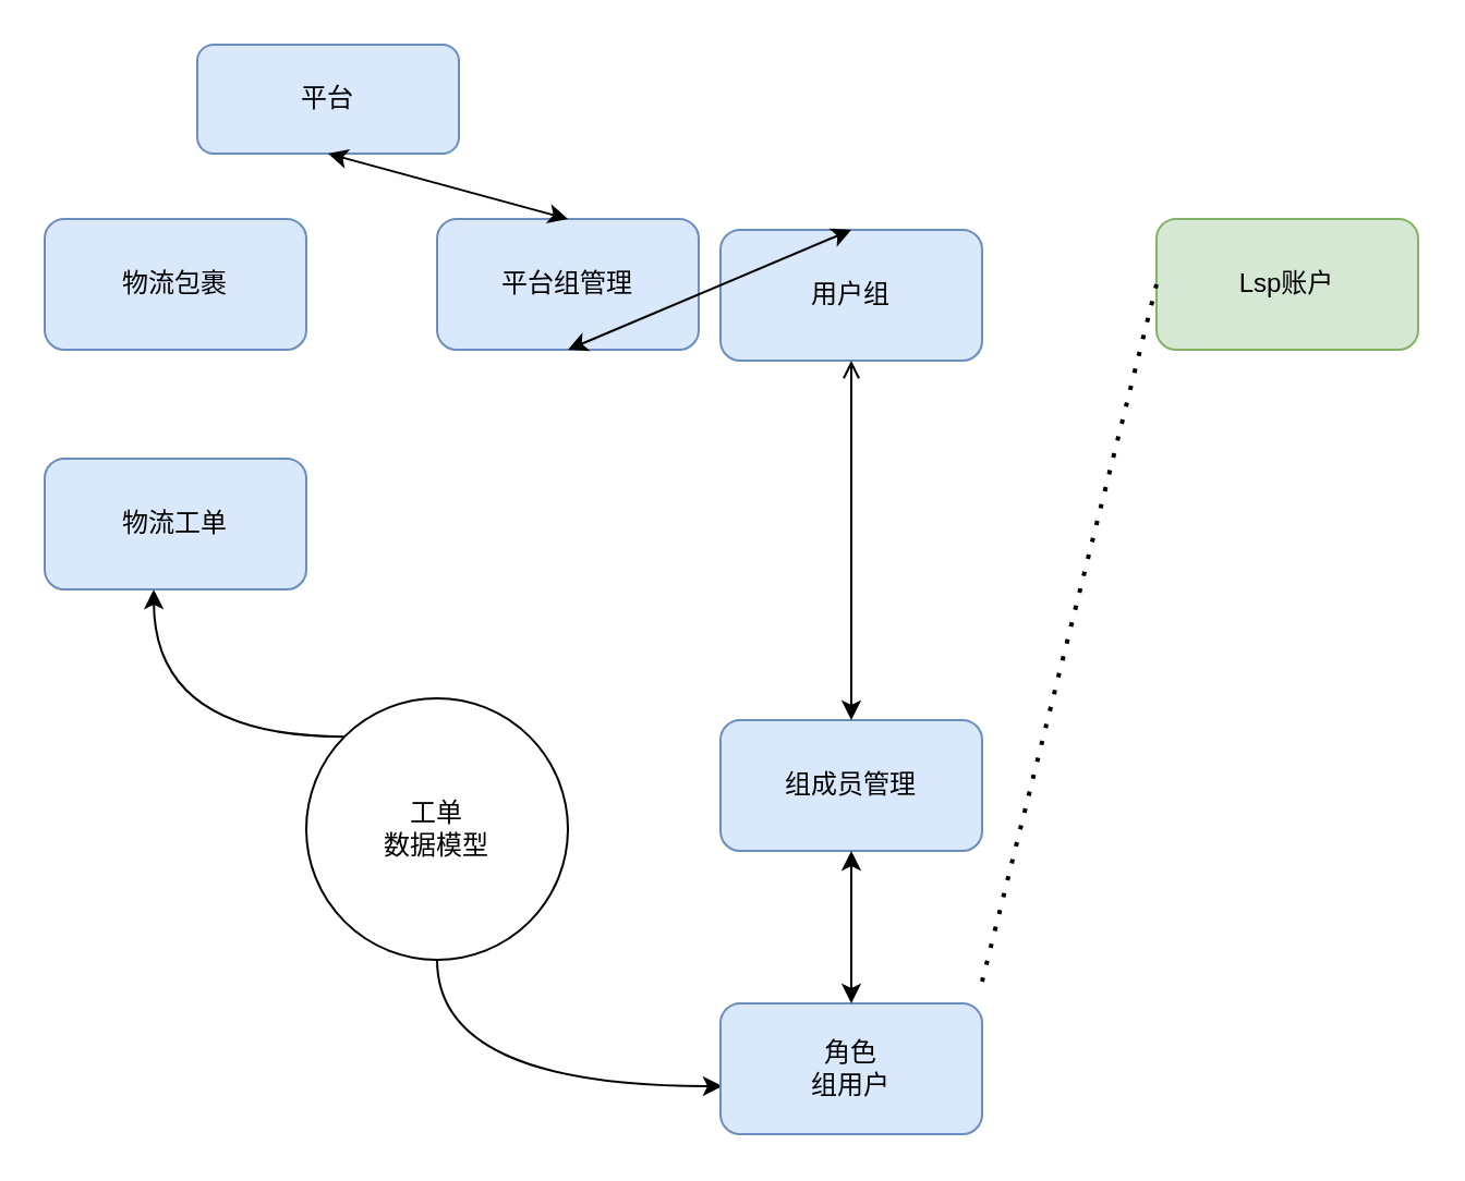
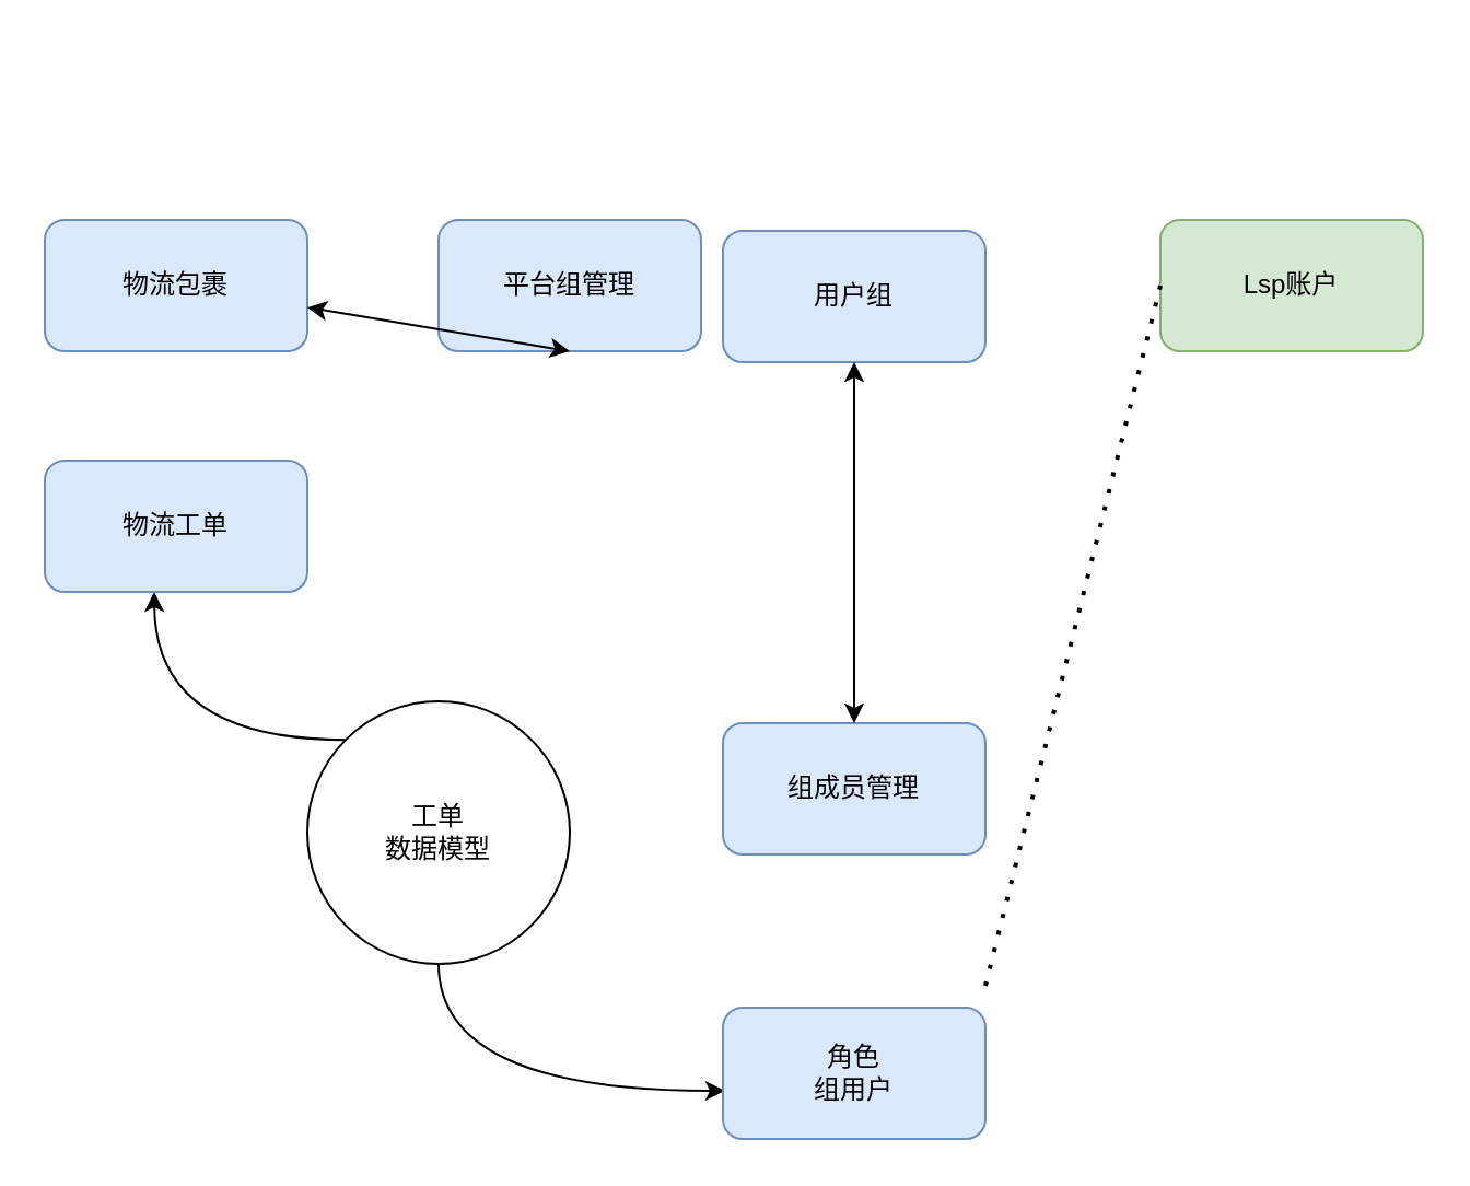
  <mxCell id="0" />
  <mxCell id="1" parent="0" />
  <mxCell id="2" style="edgeStyle=orthogonalEdgeStyle;curved=1;orthogonalLoop=1;jettySize=auto;html=1;exitX=0.5;exitY=1;exitDx=0;exitDy=0;entryX=0.008;entryY=0.633;entryDx=0;entryDy=0;entryPerimeter=0;" edge="1" parent="1" source="4" target="5"><mxGeometry relative="1" as="geometry" /></mxCell>
  <mxCell id="3" style="edgeStyle=orthogonalEdgeStyle;curved=1;orthogonalLoop=1;jettySize=auto;html=1;exitX=0;exitY=0;exitDx=0;exitDy=0;" edge="1" parent="1" source="4"><mxGeometry relative="1" as="geometry"><mxPoint x="70" y="270" as="targetPoint" /></mxGeometry></mxCell>
  <mxCell id="4" value="工单&lt;br&gt;数据模型" style="ellipse;whiteSpace=wrap;html=1;aspect=fixed;" vertex="1" parent="1"><mxGeometry x="140" y="320" width="120" height="120" as="geometry" /></mxCell>
  <mxCell id="5" value="角色&lt;br&gt;组用户" style="rounded=1;whiteSpace=wrap;html=1;fillColor=#dae8fc;strokeColor=#6c8ebf;" vertex="1" parent="1"><mxGeometry x="330" y="460" width="120" height="60" as="geometry" /></mxCell>
  <mxCell id="6" value="组成员管理" style="rounded=1;whiteSpace=wrap;html=1;fillColor=#dae8fc;strokeColor=#6c8ebf;" vertex="1" parent="1"><mxGeometry x="330" y="330" width="120" height="60" as="geometry" /></mxCell>
- <mxCell id="7" value="" style="endArrow=classic;startArrow=classic;html=1;curved=1;entryX=0.5;entryY=1;entryDx=0;entryDy=0;exitX=0.5;exitY=0;exitDx=0;exitDy=0;" edge="1" parent="1" source="5" target="6"><mxGeometry width="50" height="50" relative="1" as="geometry"><mxPoint x="360" y="450" as="sourcePoint" /><mxPoint x="410" y="400" as="targetPoint" /></mxGeometry></mxCell>
  <mxCell id="8" value="用户组" style="rounded=1;whiteSpace=wrap;html=1;fillColor=#dae8fc;strokeColor=#6c8ebf;" vertex="1" parent="1"><mxGeometry x="330" y="105" width="120" height="60" as="geometry" /></mxCell>
- <mxCell id="9" value="" style="endArrow=open;startArrow=classic;html=1;curved=1;exitX=0.5;exitY=0;exitDx=0;exitDy=0;entryX=0.5;entryY=1;entryDx=0;entryDy=0;" edge="1" parent="1" source="6" target="8"><mxGeometry width="50" height="50" relative="1" as="geometry"><mxPoint x="360" y="330" as="sourcePoint" /><mxPoint x="410" y="280" as="targetPoint" /></mxGeometry></mxCell>
+ <mxCell id="9" value="" style="endArrow=classic;startArrow=classic;html=1;curved=1;exitX=0.5;exitY=0;exitDx=0;exitDy=0;entryX=0.5;entryY=1;entryDx=0;entryDy=0;" edge="1" parent="1" source="6" target="8"><mxGeometry width="50" height="50" relative="1" as="geometry"><mxPoint x="360" y="330" as="sourcePoint" /><mxPoint x="410" y="280" as="targetPoint" /></mxGeometry></mxCell>
  <mxCell id="10" value="Lsp账户" style="rounded=1;whiteSpace=wrap;html=1;fillColor=#d5e8d4;strokeColor=#82b366;" vertex="1" parent="1"><mxGeometry x="530" y="100" width="120" height="60" as="geometry" /></mxCell>
  <mxCell id="11" value="" style="endArrow=none;dashed=1;html=1;dashPattern=1 3;strokeWidth=2;curved=1;entryX=0;entryY=0.5;entryDx=0;entryDy=0;" edge="1" parent="1" target="10"><mxGeometry width="50" height="50" relative="1" as="geometry"><mxPoint x="450" y="450" as="sourcePoint" /><mxPoint x="490" y="270" as="targetPoint" /><Array as="points"><mxPoint x="450" y="450" /></Array></mxGeometry></mxCell>
  <mxCell id="12" value="物流工单" style="rounded=1;whiteSpace=wrap;html=1;fillColor=#dae8fc;strokeColor=#6c8ebf;" vertex="1" parent="1"><mxGeometry x="20" y="210" width="120" height="60" as="geometry" /></mxCell>
  <mxCell id="13" value="物流包裹" style="rounded=1;whiteSpace=wrap;html=1;fillColor=#dae8fc;strokeColor=#6c8ebf;" vertex="1" parent="1"><mxGeometry x="20" y="100" width="120" height="60" as="geometry" /></mxCell>
  <mxCell id="14" value="平台组管理" style="rounded=1;whiteSpace=wrap;html=1;fillColor=#dae8fc;strokeColor=#6c8ebf;" vertex="1" parent="1"><mxGeometry x="200" y="100" width="120" height="60" as="geometry" /></mxCell>
- <mxCell id="15" value="平台" style="rounded=1;whiteSpace=wrap;html=1;fillColor=#dae8fc;strokeColor=#6c8ebf;" vertex="1" parent="1"><mxGeometry x="90" width="120" height="50" as="geometry" y="20" /></mxCell>
- <mxCell id="16" value="" style="endArrow=classic;startArrow=classic;html=1;curved=1;entryX=0.5;entryY=0;entryDx=0;entryDy=0;exitX=0.5;exitY=1;exitDx=0;exitDy=0;" edge="1" parent="1" source="15" target="14"><mxGeometry width="50" height="50" relative="1" as="geometry"><mxPoint x="175" y="110" as="sourcePoint" /><mxPoint x="225" y="60" as="targetPoint" /></mxGeometry></mxCell>
- <mxCell id="17" value="" style="endArrow=classic;startArrow=classic;html=1;curved=1;entryX=0.5;entryY=0;entryDx=0;entryDy=0;exitX=0.5;exitY=1;exitDx=0;exitDy=0;" edge="1" parent="1" source="14" target="8"><mxGeometry width="50" height="50" relative="1" as="geometry"><mxPoint x="270" y="220" as="sourcePoint" /><mxPoint x="320" y="170" as="targetPoint" /></mxGeometry></mxCell>
+ <mxCell id="17" value="" style="endArrow=classic;startArrow=classic;html=1;curved=1;exitX=0.5;exitY=1;exitDx=0;exitDy=0;" edge="1" parent="1" source="14" target="13"><mxGeometry width="50" height="50" relative="1" as="geometry"><mxPoint x="270" y="220" as="sourcePoint" /><mxPoint x="320" y="170" as="targetPoint" /></mxGeometry></mxCell>
